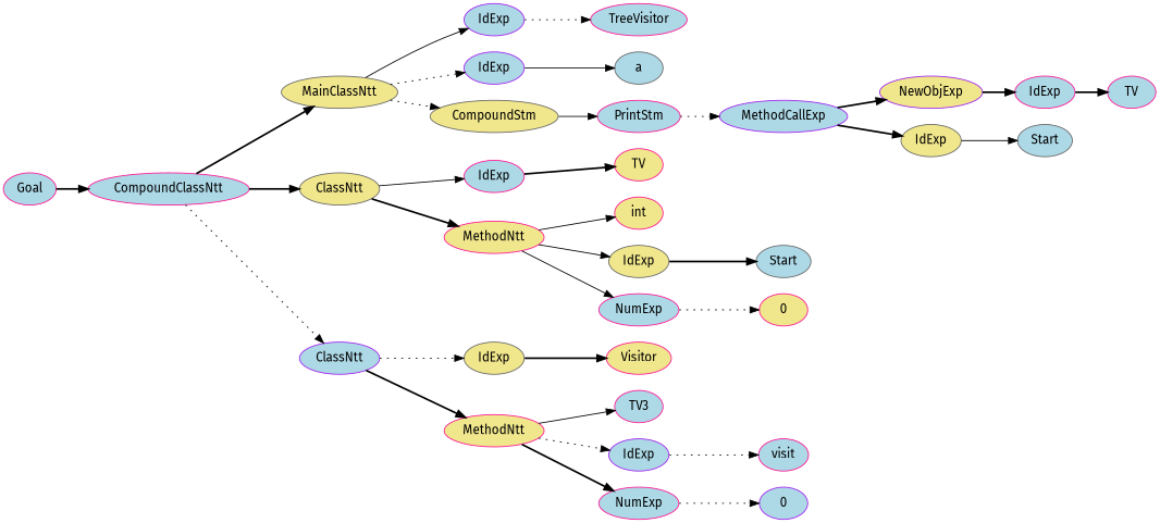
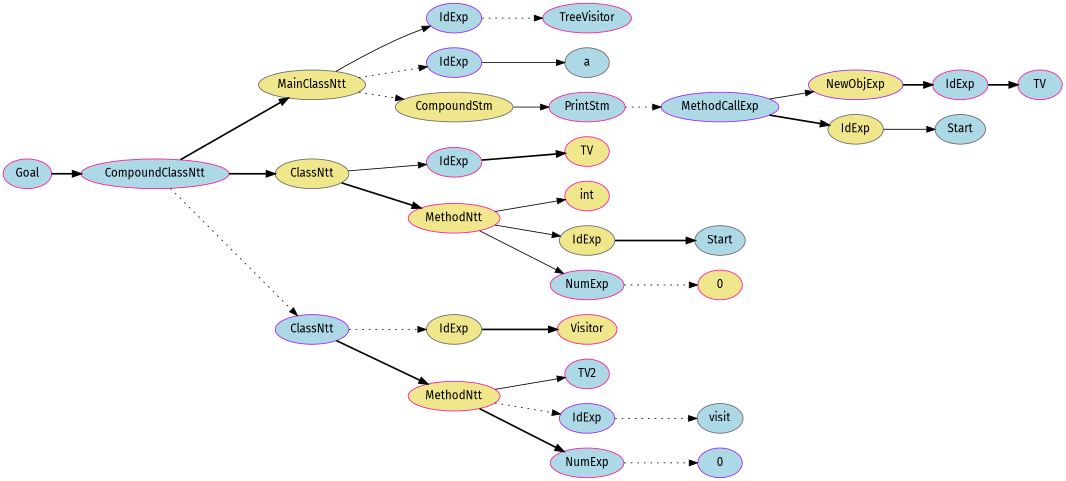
  digraph {
    fontname="Fira Sans"
    rankdir=LR
    node [color=deeppink fillcolor=lightblue fontname="Fira Sans" style=filled]
    edge [fontname="Fira Sans" style=bold]
    n1 [label=Goal]
    n2 [label=CompoundClassNtt]
    n3 [color=gray40 fillcolor=khaki label=MainClassNtt]
    n4 [color=purple label=IdExp]
    n5 [color=purple label=IdExp]
    n6 [color=gray40 fillcolor=khaki label=CompoundStm]
    n7 [color=gray40 fillcolor=khaki label=ClassNtt]
    n8 [color=purple label=ClassNtt]
    n9 [label=TreeVisitor]
    n10 [color=gray40 label=a]
    n11 [label=PrintStm]
    n12 [color=purple label=MethodCallExp]
    n13 [color=purple fillcolor=khaki label=NewObjExp]
    n14 [color=gray40 fillcolor=khaki label=IdExp]
    n15 [label=IdExp]
    n16 [color=gray40 label=Start]
    n17 [label=TV]
    n18 [label=IdExp]
    n19 [fillcolor=khaki label=MethodNtt]
    n20 [color=gray40 fillcolor=khaki label=IdExp]
    n21 [fillcolor=khaki label=MethodNtt]
    n22 [fillcolor=khaki label=TV]
    n23 [fillcolor=khaki label=int]
    n24 [color=gray40 fillcolor=khaki label=IdExp]
    n25 [label=NumExp]
    n26 [color=gray40 label=Start]
    n27 [fillcolor=khaki label=0]
    n28 [fillcolor=khaki label=Visitor]
-   n29 [label=TV3]
+   n29 [label=TV2]
    n30 [color=purple label=IdExp]
    n31 [label=NumExp]
-   n32 [label=visit]
+   n32 [color=gray40 label=visit]
    n33 [color=purple label=0]
    n1 -> n2
    n2 -> n3
    n2 -> n7
    n2 -> n8 [style=dotted]
    n3 -> n4 [style=solid]
    n3 -> n5 [style=dotted]
    n3 -> n6 [style=dotted]
    n4 -> n9 [style=dotted]
    n5 -> n10 [style=solid]
    n6 -> n11 [style=solid]
    n7 -> n18 [style=solid]
    n7 -> n19
    n8 -> n20 [style=dotted]
    n8 -> n21
    n11 -> n12 [style=dotted]
-   n12 -> n13
+   n12 -> n13 [style=solid]
    n12 -> n14
    n13 -> n15
    n14 -> n16 [style=solid]
    n15 -> n17
    n18 -> n22
    n19 -> n23 [style=solid]
    n19 -> n24 [style=solid]
    n19 -> n25 [style=solid]
    n20 -> n28
    n21 -> n29 [style=solid]
    n21 -> n30 [style=dotted]
    n21 -> n31
    n24 -> n26
    n25 -> n27 [style=dotted]
    n30 -> n32 [style=dotted]
    n31 -> n33 [style=dotted]
  }
